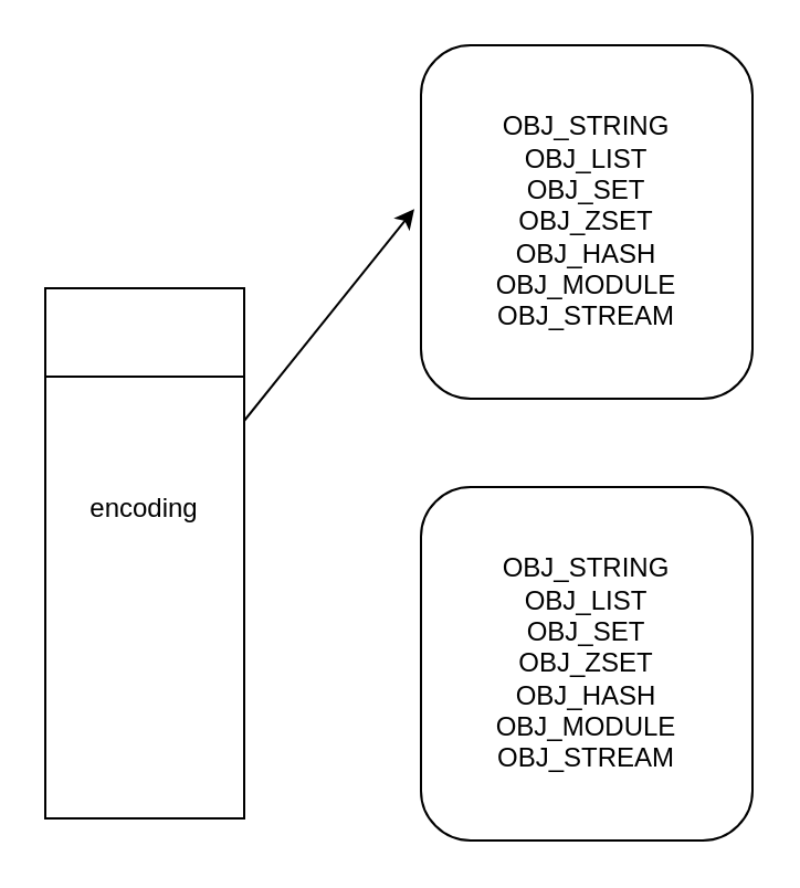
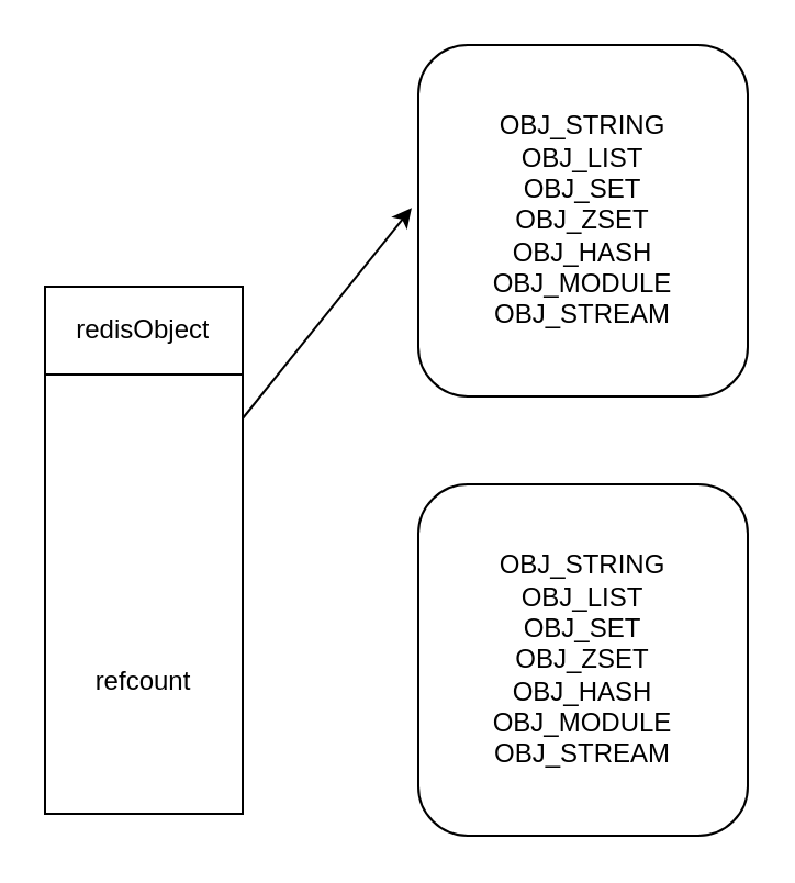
  <mxCell id="0" />
  <mxCell id="1" parent="0" />
  <mxCell id="2" value="" style="shape=table;html=1;whiteSpace=wrap;startSize=0;container=1;collapsible=0;childLayout=tableLayout;" vertex="1" parent="1"><mxGeometry x="20" y="130" width="90" height="240" as="geometry" /></mxCell>
  <mxCell id="3" style="shape=partialRectangle;html=1;whiteSpace=wrap;collapsible=0;dropTarget=0;pointerEvents=0;fillColor=none;top=0;left=0;bottom=0;right=0;points=[[0,0.5],[1,0.5]];portConstraint=eastwest;" vertex="1" parent="2"><mxGeometry width="90" height="40" as="geometry" /></mxCell>
+ <mxCell id="4" value="redisObject" style="shape=partialRectangle;html=1;whiteSpace=wrap;connectable=0;fillColor=none;top=0;left=0;bottom=0;right=0;overflow=hidden;" vertex="1" parent="3"><mxGeometry width="90" height="40" as="geometry" /></mxCell>
  <mxCell id="5" style="shape=partialRectangle;html=1;whiteSpace=wrap;collapsible=0;dropTarget=0;pointerEvents=0;fillColor=none;top=0;left=0;bottom=0;right=0;points=[[0,0.5],[1,0.5]];portConstraint=eastwest;" vertex="1" parent="2"><mxGeometry y="40" width="90" height="40" as="geometry" /></mxCell>
  <mxCell id="6" style="shape=partialRectangle;html=1;whiteSpace=wrap;collapsible=0;dropTarget=0;pointerEvents=0;fillColor=none;top=0;left=0;bottom=0;right=0;points=[[0,0.5],[1,0.5]];portConstraint=eastwest;" vertex="1" parent="2"><mxGeometry y="80" width="90" height="40" as="geometry" /></mxCell>
- <mxCell id="7" value="encoding" style="shape=partialRectangle;html=1;whiteSpace=wrap;connectable=0;fillColor=none;top=0;left=0;bottom=0;right=0;overflow=hidden;" vertex="1" parent="6"><mxGeometry width="90" height="40" as="geometry" /></mxCell>
  <mxCell id="8" style="shape=partialRectangle;html=1;whiteSpace=wrap;collapsible=0;dropTarget=0;pointerEvents=0;fillColor=none;top=0;left=0;bottom=0;right=0;points=[[0,0.5],[1,0.5]];portConstraint=eastwest;" vertex="1" parent="2"><mxGeometry y="120" width="90" height="40" as="geometry" /></mxCell>
  <mxCell id="9" style="shape=partialRectangle;html=1;whiteSpace=wrap;collapsible=0;dropTarget=0;pointerEvents=0;fillColor=none;top=0;left=0;bottom=0;right=0;points=[[0,0.5],[1,0.5]];portConstraint=eastwest;" vertex="1" parent="2"><mxGeometry y="160" width="90" height="40" as="geometry" /></mxCell>
+ <mxCell id="10" value="refcount" style="shape=partialRectangle;html=1;whiteSpace=wrap;connectable=0;fillColor=none;top=0;left=0;bottom=0;right=0;overflow=hidden;" vertex="1" parent="9"><mxGeometry width="90" height="40" as="geometry" /></mxCell>
  <mxCell id="11" style="shape=partialRectangle;html=1;whiteSpace=wrap;collapsible=0;dropTarget=0;pointerEvents=0;fillColor=none;top=0;left=0;bottom=0;right=0;points=[[0,0.5],[1,0.5]];portConstraint=eastwest;" vertex="1" parent="2"><mxGeometry y="200" width="90" height="40" as="geometry" /></mxCell>
  <mxCell id="12" value="&lt;div&gt;OBJ_STRING&lt;/div&gt;&lt;div&gt;OBJ_LIST&lt;/div&gt;&lt;div&gt;OBJ_SET&lt;/div&gt;&lt;div&gt;OBJ_ZSET&lt;/div&gt;&lt;div&gt;OBJ_HASH&lt;/div&gt;&lt;div&gt;OBJ_MODULE&lt;/div&gt;&lt;div&gt;OBJ_STREAM&lt;/div&gt;" style="rounded=1;whiteSpace=wrap;html=1;" vertex="1" parent="1"><mxGeometry x="190" y="20" width="150" height="160" as="geometry" /></mxCell>
  <mxCell id="13" style="rounded=0;orthogonalLoop=1;jettySize=auto;html=1;exitX=1;exitY=0.5;exitDx=0;exitDy=0;entryX=-0.02;entryY=0.463;entryDx=0;entryDy=0;entryPerimeter=0;" edge="1" parent="1" source="5" target="12"><mxGeometry relative="1" as="geometry" /></mxCell>
  <mxCell id="14" value="&lt;div&gt;OBJ_STRING&lt;/div&gt;&lt;div&gt;OBJ_LIST&lt;/div&gt;&lt;div&gt;OBJ_SET&lt;/div&gt;&lt;div&gt;OBJ_ZSET&lt;/div&gt;&lt;div&gt;OBJ_HASH&lt;/div&gt;&lt;div&gt;OBJ_MODULE&lt;/div&gt;&lt;div&gt;OBJ_STREAM&lt;/div&gt;" style="rounded=1;whiteSpace=wrap;html=1;" vertex="1" parent="1"><mxGeometry x="190" y="220" width="150" height="160" as="geometry" /></mxCell>
